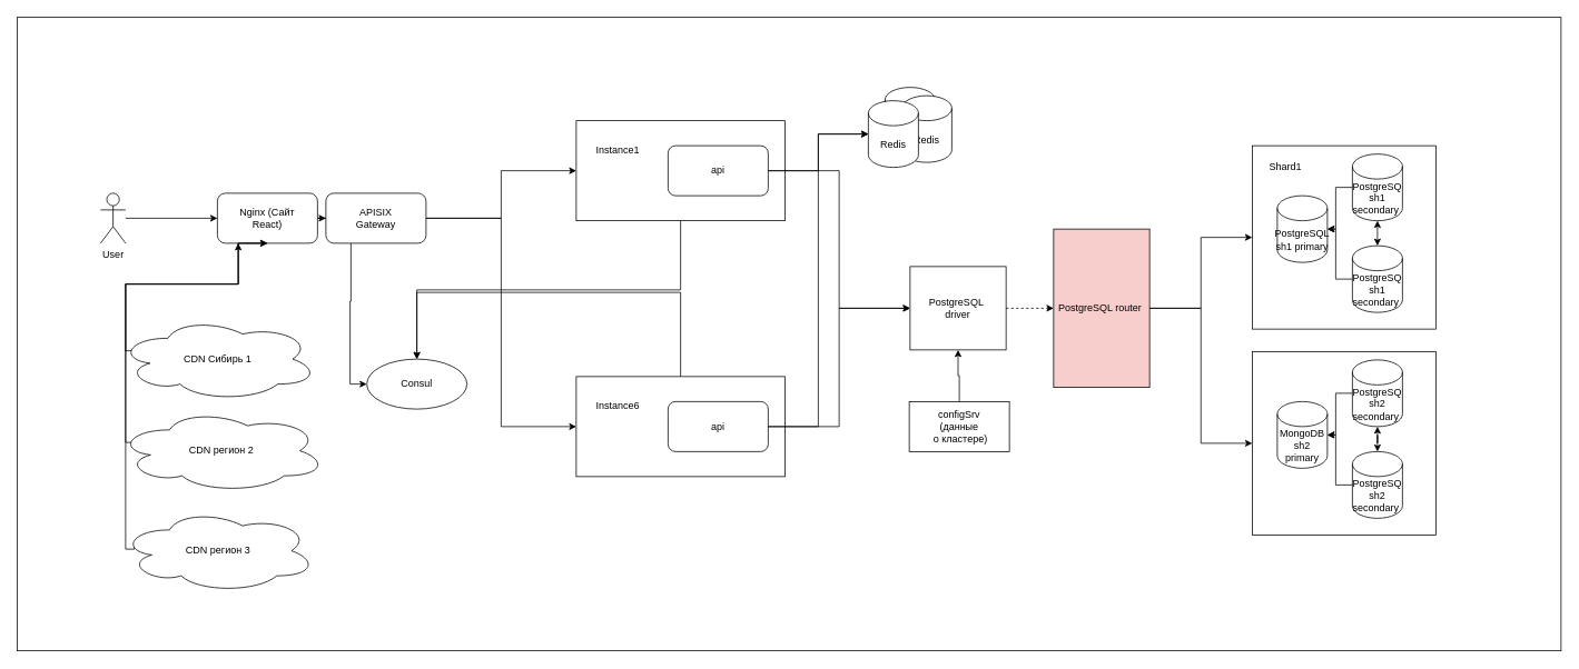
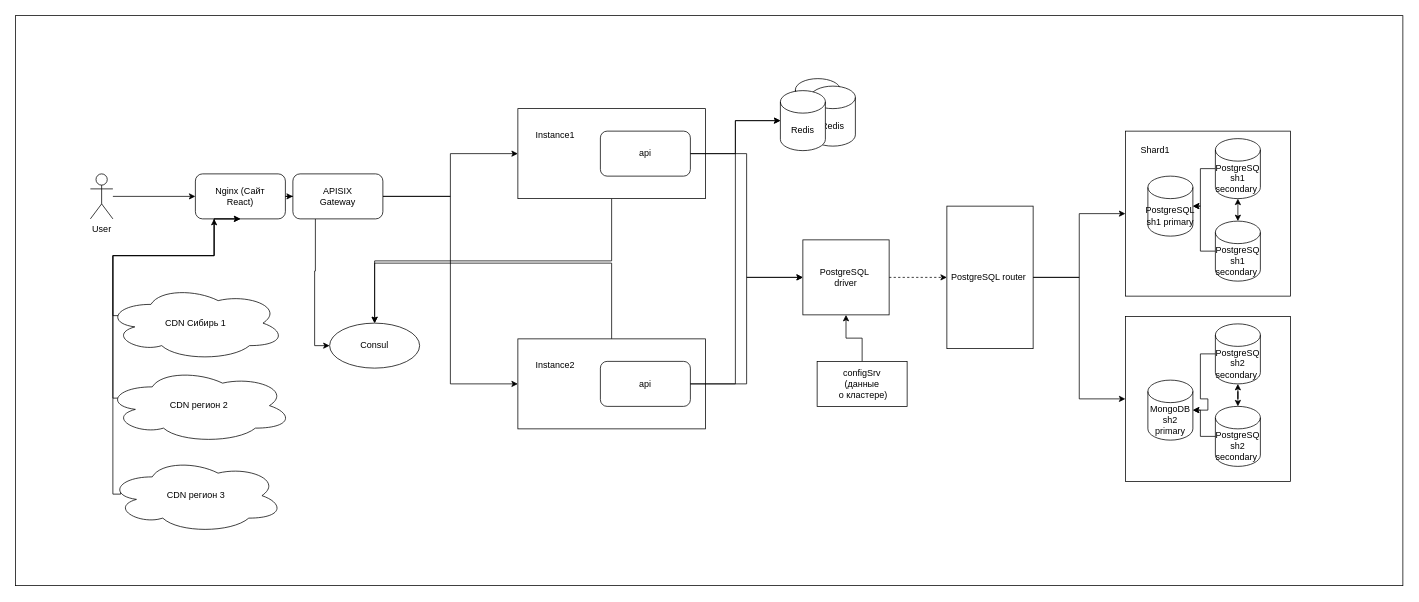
  <mxCell id="0" />
  <mxCell id="1" parent="0" />
  <mxCell id="2" value="" style="rounded=0;whiteSpace=wrap;html=1;align=left;" parent="1" vertex="1"><mxGeometry x="20" y="20" width="1850" height="760" as="geometry" /></mxCell>
  <mxCell id="3" style="edgeStyle=orthogonalEdgeStyle;rounded=0;orthogonalLoop=1;jettySize=auto;html=1;exitX=0.5;exitY=1;exitDx=0;exitDy=0;entryX=0.5;entryY=0;entryDx=0;entryDy=0;" parent="1" source="11" target="10" edge="1"><mxGeometry relative="1" as="geometry"><mxPoint x="690" y="402.5" as="sourcePoint" /></mxGeometry></mxCell>
  <mxCell id="4" style="edgeStyle=orthogonalEdgeStyle;rounded=0;orthogonalLoop=1;jettySize=auto;html=1;entryX=0;entryY=0.5;entryDx=0;entryDy=0;" parent="1" source="25" target="9" edge="1"><mxGeometry relative="1" as="geometry" /></mxCell>
  <mxCell id="5" value="User" style="shape=umlActor;verticalLabelPosition=bottom;verticalAlign=top;html=1;outlineConnect=0;" parent="1" vertex="1"><mxGeometry x="120" y="231" width="30" height="60" as="geometry" /></mxCell>
  <mxCell id="6" style="edgeStyle=orthogonalEdgeStyle;rounded=0;orthogonalLoop=1;jettySize=auto;html=1;entryX=0;entryY=0.5;entryDx=0;entryDy=0;exitX=0.25;exitY=1;exitDx=0;exitDy=0;" parent="1" source="9" target="10" edge="1"><mxGeometry relative="1" as="geometry" /></mxCell>
  <mxCell id="7" style="edgeStyle=orthogonalEdgeStyle;rounded=0;orthogonalLoop=1;jettySize=auto;html=1;exitX=1;exitY=0.5;exitDx=0;exitDy=0;entryX=0;entryY=0.5;entryDx=0;entryDy=0;" parent="1" source="9" target="16" edge="1"><mxGeometry relative="1" as="geometry"><mxPoint x="690" y="585" as="targetPoint" /></mxGeometry></mxCell>
  <mxCell id="8" style="edgeStyle=orthogonalEdgeStyle;rounded=0;orthogonalLoop=1;jettySize=auto;html=1;exitX=1;exitY=0.5;exitDx=0;exitDy=0;entryX=0;entryY=0.5;entryDx=0;entryDy=0;" parent="1" source="9" target="11" edge="1"><mxGeometry relative="1" as="geometry" /></mxCell>
  <mxCell id="9" value="APISIX&lt;div&gt;Gateway&lt;/div&gt;" style="rounded=1;whiteSpace=wrap;html=1;arcSize=16;" parent="1" vertex="1"><mxGeometry x="390" y="231" width="120" height="60" as="geometry" /></mxCell>
  <mxCell id="10" value="Consul" style="ellipse;whiteSpace=wrap;html=1;" parent="1" vertex="1"><mxGeometry x="439" y="430" width="120" height="60" as="geometry" /></mxCell>
  <mxCell id="11" value="" style="rounded=0;whiteSpace=wrap;html=1;" parent="1" vertex="1"><mxGeometry x="690" y="144" width="250" height="120" as="geometry" /></mxCell>
  <mxCell id="12" value="Instance1" style="text;html=1;align=center;verticalAlign=middle;whiteSpace=wrap;rounded=0;" parent="1" vertex="1"><mxGeometry x="710" y="164" width="60" height="30" as="geometry" /></mxCell>
  <mxCell id="13" style="edgeStyle=orthogonalEdgeStyle;rounded=0;orthogonalLoop=1;jettySize=auto;html=1;exitX=1;exitY=0.5;exitDx=0;exitDy=0;entryX=0;entryY=0.5;entryDx=0;entryDy=0;" parent="1" source="14" target="29" edge="1"><mxGeometry relative="1" as="geometry" /></mxCell>
  <mxCell id="14" value="api" style="rounded=1;whiteSpace=wrap;html=1;" parent="1" vertex="1"><mxGeometry x="800" y="174" width="120" height="60" as="geometry" /></mxCell>
  <mxCell id="15" style="edgeStyle=orthogonalEdgeStyle;rounded=0;orthogonalLoop=1;jettySize=auto;html=1;exitX=0.5;exitY=0;exitDx=0;exitDy=0;entryX=0.5;entryY=0;entryDx=0;entryDy=0;" parent="1" source="16" target="10" edge="1"><mxGeometry relative="1" as="geometry"><Array as="points"><mxPoint x="815" y="350" /><mxPoint x="499" y="350" /></Array></mxGeometry></mxCell>
  <mxCell id="16" value="" style="rounded=0;whiteSpace=wrap;html=1;" parent="1" vertex="1"><mxGeometry x="690" y="451" width="250" height="120" as="geometry" /></mxCell>
- <mxCell id="17" value="Instance6" style="text;html=1;align=center;verticalAlign=middle;whiteSpace=wrap;rounded=0;" parent="1" vertex="1"><mxGeometry x="710" y="471" width="60" height="30" as="geometry" /></mxCell>
+ <mxCell id="17" value="Instance2" style="text;html=1;align=center;verticalAlign=middle;whiteSpace=wrap;rounded=0;" parent="1" vertex="1"><mxGeometry x="710" y="471" width="60" height="30" as="geometry" /></mxCell>
  <mxCell id="18" style="edgeStyle=orthogonalEdgeStyle;rounded=0;orthogonalLoop=1;jettySize=auto;html=1;exitX=1;exitY=0.5;exitDx=0;exitDy=0;entryX=0;entryY=0.5;entryDx=0;entryDy=0;dashed=1;" parent="1" source="29" target="21" edge="1"><mxGeometry relative="1" as="geometry" /></mxCell>
  <mxCell id="19" value="api" style="rounded=1;whiteSpace=wrap;html=1;" parent="1" vertex="1"><mxGeometry x="800" y="481" width="120" height="60" as="geometry" /></mxCell>
  <mxCell id="20" style="edgeStyle=orthogonalEdgeStyle;rounded=0;orthogonalLoop=1;jettySize=auto;html=1;entryX=0;entryY=0.5;entryDx=0;entryDy=0;" parent="1" source="21" target="37" edge="1"><mxGeometry relative="1" as="geometry"><mxPoint x="1452" y="680" as="targetPoint" /></mxGeometry></mxCell>
- <mxCell id="21" value="PostgreSQL router&amp;nbsp;" style="rounded=0;whiteSpace=wrap;html=1;fillColor=#f8cecc;" parent="1" vertex="1"><mxGeometry x="1262" y="274" width="115" height="190" as="geometry" /></mxCell>
+ <mxCell id="21" value="PostgreSQL router&amp;nbsp;" style="rounded=0;whiteSpace=wrap;html=1;" parent="1" vertex="1"><mxGeometry x="1262" y="274" width="115" height="190" as="geometry" /></mxCell>
  <mxCell id="22" style="edgeStyle=orthogonalEdgeStyle;rounded=0;orthogonalLoop=1;jettySize=auto;html=1;entryX=0;entryY=0.5;entryDx=0;entryDy=0;" parent="1" source="21" target="30" edge="1"><mxGeometry relative="1" as="geometry"><mxPoint x="1466.74" y="427.9" as="targetPoint" /></mxGeometry></mxCell>
  <mxCell id="23" style="edgeStyle=orthogonalEdgeStyle;rounded=0;orthogonalLoop=1;jettySize=auto;html=1;exitX=1;exitY=0.5;exitDx=0;exitDy=0;" parent="1" source="14" target="53" edge="1"><mxGeometry relative="1" as="geometry" /></mxCell>
  <mxCell id="24" value="" style="edgeStyle=orthogonalEdgeStyle;rounded=0;orthogonalLoop=1;jettySize=auto;html=1;entryX=0;entryY=0.5;entryDx=0;entryDy=0;" parent="1" source="5" target="25" edge="1"><mxGeometry relative="1" as="geometry"><mxPoint x="200" y="261" as="sourcePoint" /><mxPoint x="390" y="261" as="targetPoint" /></mxGeometry></mxCell>
  <mxCell id="25" value="&lt;div&gt;Nginx (&lt;span style=&quot;background-color: initial;&quot;&gt;Сайт&lt;/span&gt;&lt;/div&gt;&lt;div&gt;&lt;span style=&quot;background-color: initial;&quot;&gt;React&lt;/span&gt;)&lt;/div&gt;" style="rounded=1;whiteSpace=wrap;html=1;arcSize=16;" parent="1" vertex="1"><mxGeometry x="260" y="231" width="120" height="60" as="geometry" /></mxCell>
  <mxCell id="26" style="edgeStyle=orthogonalEdgeStyle;rounded=0;orthogonalLoop=1;jettySize=auto;html=1;exitX=0.5;exitY=0;exitDx=0;exitDy=0;entryX=0.5;entryY=1;entryDx=0;entryDy=0;" parent="1" source="27" target="29" edge="1"><mxGeometry relative="1" as="geometry" /></mxCell>
  <mxCell id="27" value="configSrv&lt;div&gt;(&lt;font style=&quot;font-size: 12px;&quot;&gt;&lt;span style=&quot;text-wrap: nowrap; background-color: rgb(255, 255, 255);&quot;&gt;данные&lt;br&gt;&lt;/span&gt;&lt;span style=&quot;text-wrap: nowrap; background-color: initial;&quot;&gt;&amp;nbsp;о кластере&lt;/span&gt;&lt;/font&gt;)&lt;/div&gt;" style="rounded=0;whiteSpace=wrap;html=1;" parent="1" vertex="1"><mxGeometry x="1089" y="481" width="120" height="60" as="geometry" /></mxCell>
  <mxCell id="28" value="" style="edgeStyle=orthogonalEdgeStyle;rounded=0;orthogonalLoop=1;jettySize=auto;html=1;exitX=1;exitY=0.5;exitDx=0;exitDy=0;entryX=0;entryY=0.5;entryDx=0;entryDy=0;" parent="1" source="19" target="29" edge="1"><mxGeometry relative="1" as="geometry"><mxPoint x="920" y="511" as="sourcePoint" /><mxPoint x="1262" y="369" as="targetPoint" /></mxGeometry></mxCell>
- <mxCell id="29" value="PostgreSQL&amp;nbsp;&lt;div&gt;&lt;span style=&quot;white-space-collapse: preserve;&quot; data-src-align=&quot;0:13&quot; class=&quot;EzKURWReUAB5oZgtQNkl&quot;&gt;driver&lt;/span&gt;&lt;/div&gt;" style="rounded=0;whiteSpace=wrap;html=1;" parent="1" vertex="1"><mxGeometry x="1090" y="319" width="115" height="100" as="geometry" /></mxCell>
+ <mxCell id="29" value="PostgreSQL&amp;nbsp;&lt;div&gt;&lt;span style=&quot;white-space-collapse: preserve;&quot; data-src-align=&quot;0:13&quot; class=&quot;EzKURWReUAB5oZgtQNkl&quot;&gt;driver&lt;/span&gt;&lt;/div&gt;" style="rounded=0;whiteSpace=wrap;html=1;" parent="1" vertex="1"><mxGeometry x="1070" y="319" width="115" height="100" as="geometry" /></mxCell>
  <mxCell id="30" value="" style="whiteSpace=wrap;html=1;aspect=fixed;" parent="1" vertex="1"><mxGeometry x="1500" y="174" width="220" height="220" as="geometry" /></mxCell>
  <mxCell id="31" value="PostgreSQL&lt;br&gt;sh1 primary" style="shape=cylinder3;whiteSpace=wrap;html=1;boundedLbl=1;backgroundOutline=1;size=15;" parent="1" vertex="1"><mxGeometry x="1530" y="234" width="60" height="80" as="geometry" /></mxCell>
  <mxCell id="32" style="edgeStyle=orthogonalEdgeStyle;rounded=0;orthogonalLoop=1;jettySize=auto;html=1;exitX=0;exitY=0.5;exitDx=0;exitDy=0;exitPerimeter=0;" parent="1" source="33" target="31" edge="1"><mxGeometry relative="1" as="geometry" /></mxCell>
  <mxCell id="33" value="PostgreSQ&lt;br&gt;&lt;div&gt;sh1&lt;br&gt;secondary&amp;nbsp;&lt;/div&gt;" style="shape=cylinder3;whiteSpace=wrap;html=1;boundedLbl=1;backgroundOutline=1;size=15;" parent="1" vertex="1"><mxGeometry x="1620" y="184" width="60" height="80" as="geometry" /></mxCell>
  <mxCell id="34" style="edgeStyle=orthogonalEdgeStyle;rounded=0;orthogonalLoop=1;jettySize=auto;html=1;exitX=0;exitY=0.5;exitDx=0;exitDy=0;exitPerimeter=0;" parent="1" source="35" target="31" edge="1"><mxGeometry relative="1" as="geometry" /></mxCell>
  <mxCell id="35" value="PostgreSQ&lt;br&gt;&lt;div&gt;sh1&lt;br&gt;secondary&amp;nbsp;&lt;/div&gt;" style="shape=cylinder3;whiteSpace=wrap;html=1;boundedLbl=1;backgroundOutline=1;size=15;" parent="1" vertex="1"><mxGeometry x="1620" y="294" width="60" height="80" as="geometry" /></mxCell>
  <mxCell id="36" value="Shard1" style="text;html=1;align=center;verticalAlign=middle;whiteSpace=wrap;rounded=0;" parent="1" vertex="1"><mxGeometry x="1510" y="184" width="60" height="30" as="geometry" /></mxCell>
  <mxCell id="37" value="" style="whiteSpace=wrap;html=1;aspect=fixed;" parent="1" vertex="1"><mxGeometry x="1500" y="421" width="220" height="220" as="geometry" /></mxCell>
- <mxCell id="38" value="MongoDB&lt;div&gt;sh2&lt;br&gt;primary&lt;/div&gt;" style="shape=cylinder3;whiteSpace=wrap;html=1;boundedLbl=1;backgroundOutline=1;size=15;" parent="1" vertex="1"><mxGeometry x="1530" y="481" width="60" height="80" as="geometry" /></mxCell>
+ <mxCell id="38" value="MongoDB&lt;div&gt;sh2&lt;br&gt;primary&lt;/div&gt;" style="shape=cylinder3;whiteSpace=wrap;html=1;boundedLbl=1;backgroundOutline=1;size=15;" parent="1" vertex="1"><mxGeometry x="1530" y="506" width="60" height="80" as="geometry" /></mxCell>
  <mxCell id="39" style="edgeStyle=orthogonalEdgeStyle;rounded=0;orthogonalLoop=1;jettySize=auto;html=1;exitX=0;exitY=0.5;exitDx=0;exitDy=0;exitPerimeter=0;" parent="1" source="41" target="38" edge="1"><mxGeometry relative="1" as="geometry" /></mxCell>
  <mxCell id="40" style="edgeStyle=orthogonalEdgeStyle;rounded=0;orthogonalLoop=1;jettySize=auto;html=1;exitX=0.5;exitY=1;exitDx=0;exitDy=0;exitPerimeter=0;startArrow=classic;startFill=1;" parent="1" source="41" target="42" edge="1"><mxGeometry relative="1" as="geometry" /></mxCell>
  <mxCell id="41" value="PostgreSQ&lt;br&gt;&lt;div&gt;sh2&lt;br&gt;secondary&amp;nbsp;&lt;/div&gt;" style="shape=cylinder3;whiteSpace=wrap;html=1;boundedLbl=1;backgroundOutline=1;size=15;" parent="1" vertex="1"><mxGeometry x="1620" y="431" width="60" height="80" as="geometry" /></mxCell>
  <mxCell id="42" value="PostgreSQ&lt;br&gt;&lt;div&gt;sh2&lt;br&gt;secondary&amp;nbsp;&lt;/div&gt;" style="shape=cylinder3;whiteSpace=wrap;html=1;boundedLbl=1;backgroundOutline=1;size=15;" parent="1" vertex="1"><mxGeometry x="1620" y="541" width="60" height="80" as="geometry" /></mxCell>
  <mxCell id="43" style="edgeStyle=orthogonalEdgeStyle;rounded=0;orthogonalLoop=1;jettySize=auto;html=1;exitX=0.5;exitY=0;exitDx=0;exitDy=0;exitPerimeter=0;entryX=0.5;entryY=1;entryDx=0;entryDy=0;entryPerimeter=0;startArrow=classic;startFill=1;" parent="1" source="35" target="33" edge="1"><mxGeometry relative="1" as="geometry" /></mxCell>
  <mxCell id="44" style="edgeStyle=orthogonalEdgeStyle;rounded=0;orthogonalLoop=1;jettySize=auto;html=1;exitX=0;exitY=0.5;exitDx=0;exitDy=0;exitPerimeter=0;entryX=1;entryY=0.5;entryDx=0;entryDy=0;entryPerimeter=0;" parent="1" source="42" target="38" edge="1"><mxGeometry relative="1" as="geometry" /></mxCell>
  <mxCell id="45" style="edgeStyle=orthogonalEdgeStyle;rounded=0;orthogonalLoop=1;jettySize=auto;html=1;exitX=0.07;exitY=0.4;exitDx=0;exitDy=0;exitPerimeter=0;" parent="1" source="46" target="25" edge="1"><mxGeometry relative="1" as="geometry"><Array as="points"><mxPoint x="150" y="530" /><mxPoint x="150" y="340" /><mxPoint x="285" y="340" /></Array></mxGeometry></mxCell>
  <mxCell id="46" value="CDN регион 2" style="ellipse;shape=cloud;whiteSpace=wrap;html=1;" parent="1" vertex="1"><mxGeometry x="140" y="490" width="250" height="100" as="geometry" /></mxCell>
  <mxCell id="47" style="edgeStyle=orthogonalEdgeStyle;rounded=0;orthogonalLoop=1;jettySize=auto;html=1;exitX=0.07;exitY=0.4;exitDx=0;exitDy=0;exitPerimeter=0;entryX=0.5;entryY=1;entryDx=0;entryDy=0;" parent="1" source="48" target="25" edge="1"><mxGeometry relative="1" as="geometry"><Array as="points"><mxPoint x="150" y="420" /><mxPoint x="150" y="340" /><mxPoint x="285" y="340" /></Array></mxGeometry></mxCell>
  <mxCell id="48" value="CDN Сибирь 1" style="ellipse;shape=cloud;whiteSpace=wrap;html=1;" parent="1" vertex="1"><mxGeometry x="141" y="380" width="239" height="100" as="geometry" /></mxCell>
  <mxCell id="49" style="edgeStyle=orthogonalEdgeStyle;rounded=0;orthogonalLoop=1;jettySize=auto;html=1;exitX=0.07;exitY=0.4;exitDx=0;exitDy=0;exitPerimeter=0;entryX=0.5;entryY=1;entryDx=0;entryDy=0;" parent="1" source="50" target="25" edge="1"><mxGeometry relative="1" as="geometry"><Array as="points"><mxPoint x="150" y="658" /><mxPoint x="150" y="340" /><mxPoint x="285" y="340" /></Array></mxGeometry></mxCell>
  <mxCell id="50" value="CDN регион 3" style="ellipse;shape=cloud;whiteSpace=wrap;html=1;" parent="1" vertex="1"><mxGeometry x="144" y="610" width="234" height="100" as="geometry" /></mxCell>
  <mxCell id="51" value="Redis" style="shape=cylinder3;whiteSpace=wrap;html=1;boundedLbl=1;backgroundOutline=1;size=15;" vertex="1" parent="1"><mxGeometry x="1060" y="104" width="60" height="80" as="geometry" /></mxCell>
  <mxCell id="52" value="Redis" style="shape=cylinder3;whiteSpace=wrap;html=1;boundedLbl=1;backgroundOutline=1;size=15;" vertex="1" parent="1"><mxGeometry x="1080" y="114" width="60" height="80" as="geometry" /></mxCell>
  <mxCell id="53" value="Redis" style="shape=cylinder3;whiteSpace=wrap;html=1;boundedLbl=1;backgroundOutline=1;size=15;" parent="1" vertex="1"><mxGeometry x="1040" y="120" width="60" height="80" as="geometry" /></mxCell>
  <mxCell id="54" style="edgeStyle=orthogonalEdgeStyle;rounded=0;orthogonalLoop=1;jettySize=auto;html=1;exitX=1;exitY=0.5;exitDx=0;exitDy=0;entryX=0;entryY=0.5;entryDx=0;entryDy=0;entryPerimeter=0;" edge="1" parent="1" source="19" target="53"><mxGeometry relative="1" as="geometry" /></mxCell>
